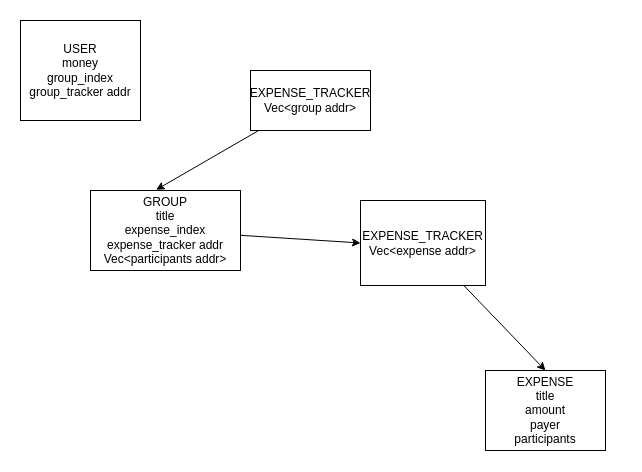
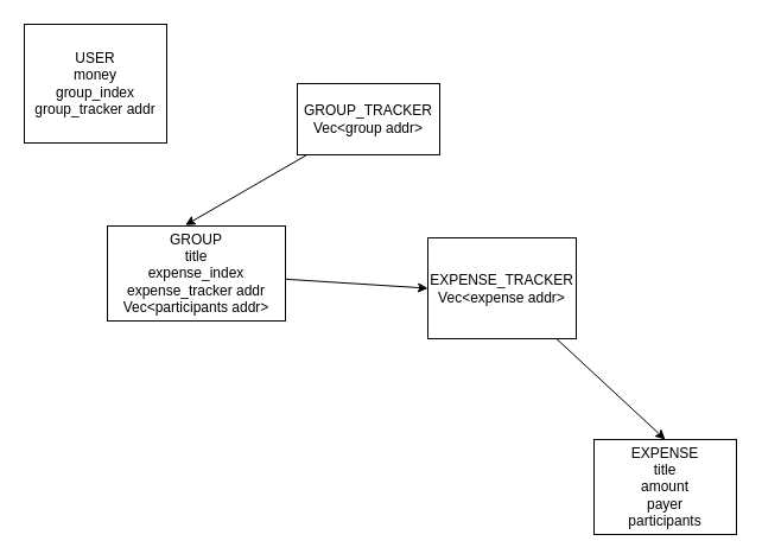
  <mxCell id="0" />
  <mxCell id="1" parent="0" />
  <mxCell id="2" value="USER&lt;br&gt;money&lt;br&gt;group_index&lt;br&gt;group_tracker addr&lt;br&gt;" style="rounded=0;whiteSpace=wrap;html=1;" vertex="1" parent="1"><mxGeometry x="20" y="20" width="120" height="100" as="geometry" /></mxCell>
  <mxCell id="3" style="edgeStyle=none;html=1;entryX=0.438;entryY=-0.009;entryDx=0;entryDy=0;entryPerimeter=0;" edge="1" parent="1" source="4" target="6"><mxGeometry relative="1" as="geometry" /></mxCell>
- <mxCell id="4" value="EXPENSE_TRACKER&lt;br&gt;Vec&amp;lt;group addr&amp;gt;" style="rounded=0;whiteSpace=wrap;html=1;" vertex="1" parent="1"><mxGeometry x="250" y="70" width="120" height="60" as="geometry" /></mxCell>
+ <mxCell id="4" value="GROUP_TRACKER&lt;br&gt;Vec&amp;lt;group addr&amp;gt;" style="rounded=0;whiteSpace=wrap;html=1;" vertex="1" parent="1"><mxGeometry x="250" y="70" width="120" height="60" as="geometry" /></mxCell>
  <mxCell id="5" style="edgeStyle=none;html=1;entryX=0;entryY=0.5;entryDx=0;entryDy=0;" edge="1" parent="1" source="6" target="8"><mxGeometry relative="1" as="geometry" /></mxCell>
  <mxCell id="6" value="GROUP&lt;br&gt;title&lt;br&gt;expense_index&lt;br&gt;expense_tracker addr&lt;br&gt;Vec&amp;lt;participants addr&amp;gt;" style="rounded=0;whiteSpace=wrap;html=1;" vertex="1" parent="1"><mxGeometry x="90" y="190" width="150" height="80" as="geometry" /></mxCell>
  <mxCell id="7" style="edgeStyle=none;html=1;entryX=0.5;entryY=0;entryDx=0;entryDy=0;" edge="1" parent="1" source="8" target="9"><mxGeometry relative="1" as="geometry" /></mxCell>
  <mxCell id="8" value="EXPENSE_TRACKER&lt;br&gt;Vec&amp;lt;expense addr&amp;gt;" style="rounded=0;whiteSpace=wrap;html=1;" vertex="1" parent="1"><mxGeometry x="360" y="200" width="125" height="85" as="geometry" /></mxCell>
- <mxCell id="9" value="EXPENSE&lt;br&gt;title&lt;br&gt;amount&lt;br&gt;payer&lt;br&gt;participants&lt;br&gt;" style="rounded=0;whiteSpace=wrap;html=1;" vertex="1" parent="1"><mxGeometry x="485" y="370" width="120" height="80" as="geometry" /></mxCell>
+ <mxCell id="9" value="EXPENSE&lt;br&gt;title&lt;br&gt;amount&lt;br&gt;payer&lt;br&gt;participants&lt;br&gt;" style="rounded=0;whiteSpace=wrap;html=1;" vertex="1" parent="1"><mxGeometry x="500" y="370" width="120" height="80" as="geometry" /></mxCell>
